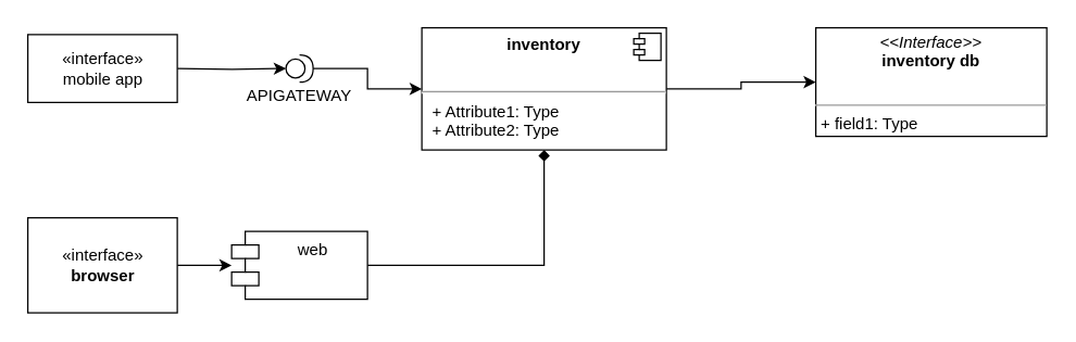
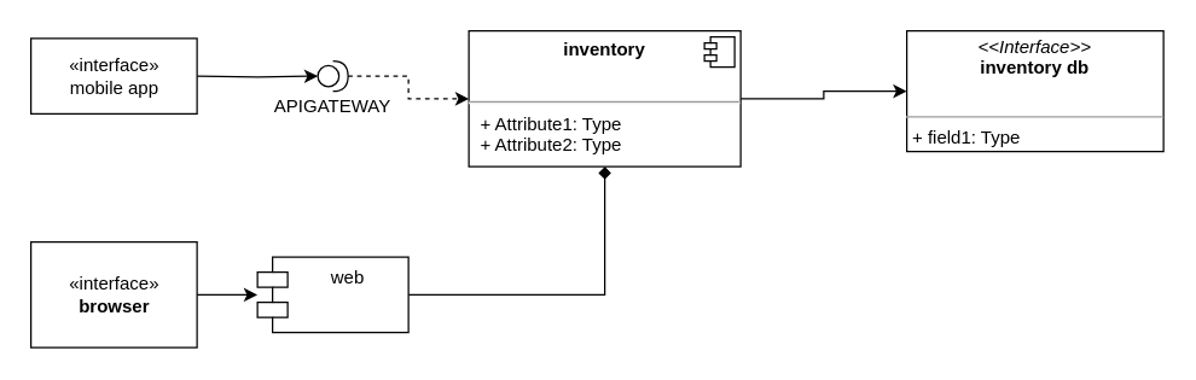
  <mxCell id="0" />
  <mxCell id="1" parent="0" />
  <mxCell id="2" style="edgeStyle=orthogonalEdgeStyle;rounded=0;orthogonalLoop=1;jettySize=auto;html=1;entryX=0;entryY=0.5;entryDx=0;entryDy=0;entryPerimeter=0;" edge="1" parent="1" target="4"><mxGeometry relative="1" as="geometry"><mxPoint x="130" y="50" as="sourcePoint" /></mxGeometry></mxCell>
- <mxCell id="3" style="edgeStyle=orthogonalEdgeStyle;rounded=0;orthogonalLoop=1;jettySize=auto;html=1;" edge="1" parent="1" source="4" target="6"><mxGeometry relative="1" as="geometry" /></mxCell>
+ <mxCell id="3" style="edgeStyle=orthogonalEdgeStyle;rounded=0;orthogonalLoop=1;jettySize=auto;html=1;dashed=1;" edge="1" parent="1" source="4" target="6"><mxGeometry relative="1" as="geometry" /></mxCell>
  <mxCell id="4" value="APIGATEWAY&lt;br&gt;" style="shape=providedRequiredInterface;html=1;verticalLabelPosition=bottom;sketch=0;whiteSpace=wrap;" vertex="1" parent="1"><mxGeometry x="210" y="40" width="20" height="20" as="geometry" /></mxCell>
  <mxCell id="5" style="edgeStyle=orthogonalEdgeStyle;rounded=0;orthogonalLoop=1;jettySize=auto;html=1;entryX=0;entryY=0.5;entryDx=0;entryDy=0;" edge="1" parent="1" source="6" target="13"><mxGeometry relative="1" as="geometry" /></mxCell>
  <mxCell id="6" value="&lt;p style=&quot;margin:0px;margin-top:6px;text-align:center;&quot;&gt;&lt;b&gt;inventory&lt;/b&gt;&lt;/p&gt;&lt;p style=&quot;margin:0px;margin-top:6px;text-align:center;&quot;&gt;&lt;b&gt;&lt;br&gt;&lt;/b&gt;&lt;/p&gt;&lt;hr&gt;&lt;p style=&quot;margin:0px;margin-left:8px;&quot;&gt;+ Attribute1: Type&lt;br&gt;+ Attribute2: Type&lt;/p&gt;" style="align=left;overflow=fill;html=1;dropTarget=0;" vertex="1" parent="1"><mxGeometry x="310" y="20" width="180" height="90" as="geometry" /></mxCell>
  <mxCell id="7" value="" style="shape=component;jettyWidth=8;jettyHeight=4;" vertex="1" parent="6"><mxGeometry x="1" width="20" height="20" relative="1" as="geometry"><mxPoint x="-24" y="4" as="offset" /></mxGeometry></mxCell>
  <mxCell id="8" style="edgeStyle=orthogonalEdgeStyle;rounded=0;orthogonalLoop=1;jettySize=auto;html=1;endArrow=diamond;" edge="1" parent="1" source="9" target="6"><mxGeometry relative="1" as="geometry" /></mxCell>
  <mxCell id="9" value="web" style="shape=module;align=left;spacingLeft=20;align=center;verticalAlign=top;" vertex="1" parent="1"><mxGeometry x="170" y="170" width="100" height="50" as="geometry" /></mxCell>
  <mxCell id="10" value="«interface»&lt;br&gt;mobile app" style="html=1;" vertex="1" parent="1"><mxGeometry x="20" y="25" width="110" height="50" as="geometry" /></mxCell>
  <mxCell id="11" style="edgeStyle=orthogonalEdgeStyle;rounded=0;orthogonalLoop=1;jettySize=auto;html=1;" edge="1" parent="1" source="12" target="9"><mxGeometry relative="1" as="geometry" /></mxCell>
  <mxCell id="12" value="«interface»&lt;br&gt;&lt;b&gt;browser&lt;/b&gt;" style="html=1;" vertex="1" parent="1"><mxGeometry x="20" y="160" width="110" height="70" as="geometry" /></mxCell>
  <mxCell id="13" value="&lt;p style=&quot;margin:0px;margin-top:4px;text-align:center;&quot;&gt;&lt;i&gt;&amp;lt;&amp;lt;Interface&amp;gt;&amp;gt;&lt;/i&gt;&lt;br&gt;&lt;b&gt;inventory db&lt;/b&gt;&lt;/p&gt;&lt;p style=&quot;margin:0px;margin-top:4px;text-align:center;&quot;&gt;&lt;b&gt;&lt;br&gt;&lt;/b&gt;&lt;/p&gt;&lt;hr size=&quot;1&quot;&gt;&lt;p style=&quot;margin:0px;margin-left:4px;&quot;&gt;+ field1: Type&lt;br&gt;+ field2: Type&lt;/p&gt;&lt;hr size=&quot;1&quot;&gt;&lt;p style=&quot;margin:0px;margin-left:4px;&quot;&gt;+ method1(Type): Type&lt;br&gt;+ method2(Type, Type): Type&lt;/p&gt;" style="verticalAlign=top;align=left;overflow=fill;fontSize=12;fontFamily=Helvetica;html=1;" vertex="1" parent="1"><mxGeometry x="600" y="20" width="170" height="80" as="geometry" /></mxCell>
